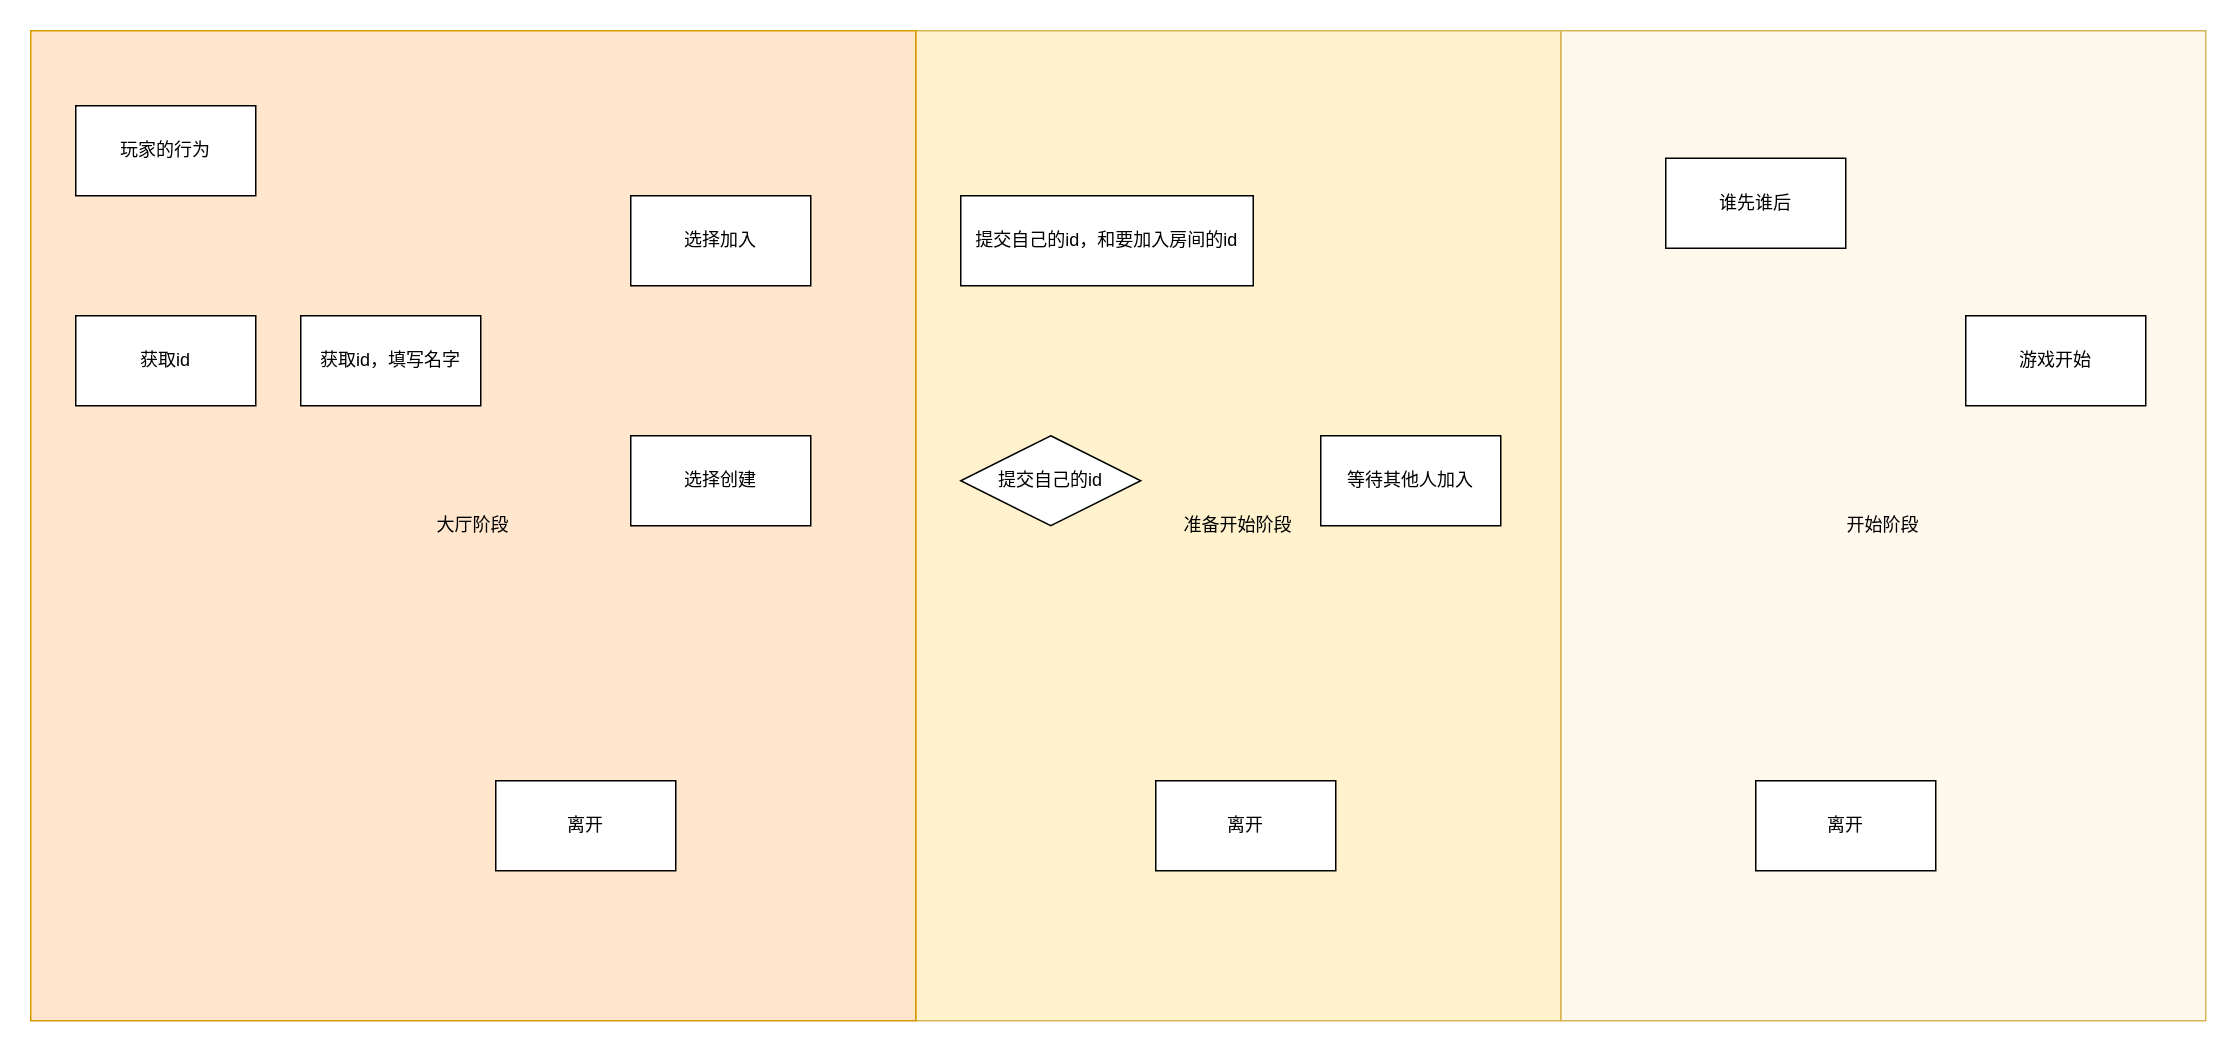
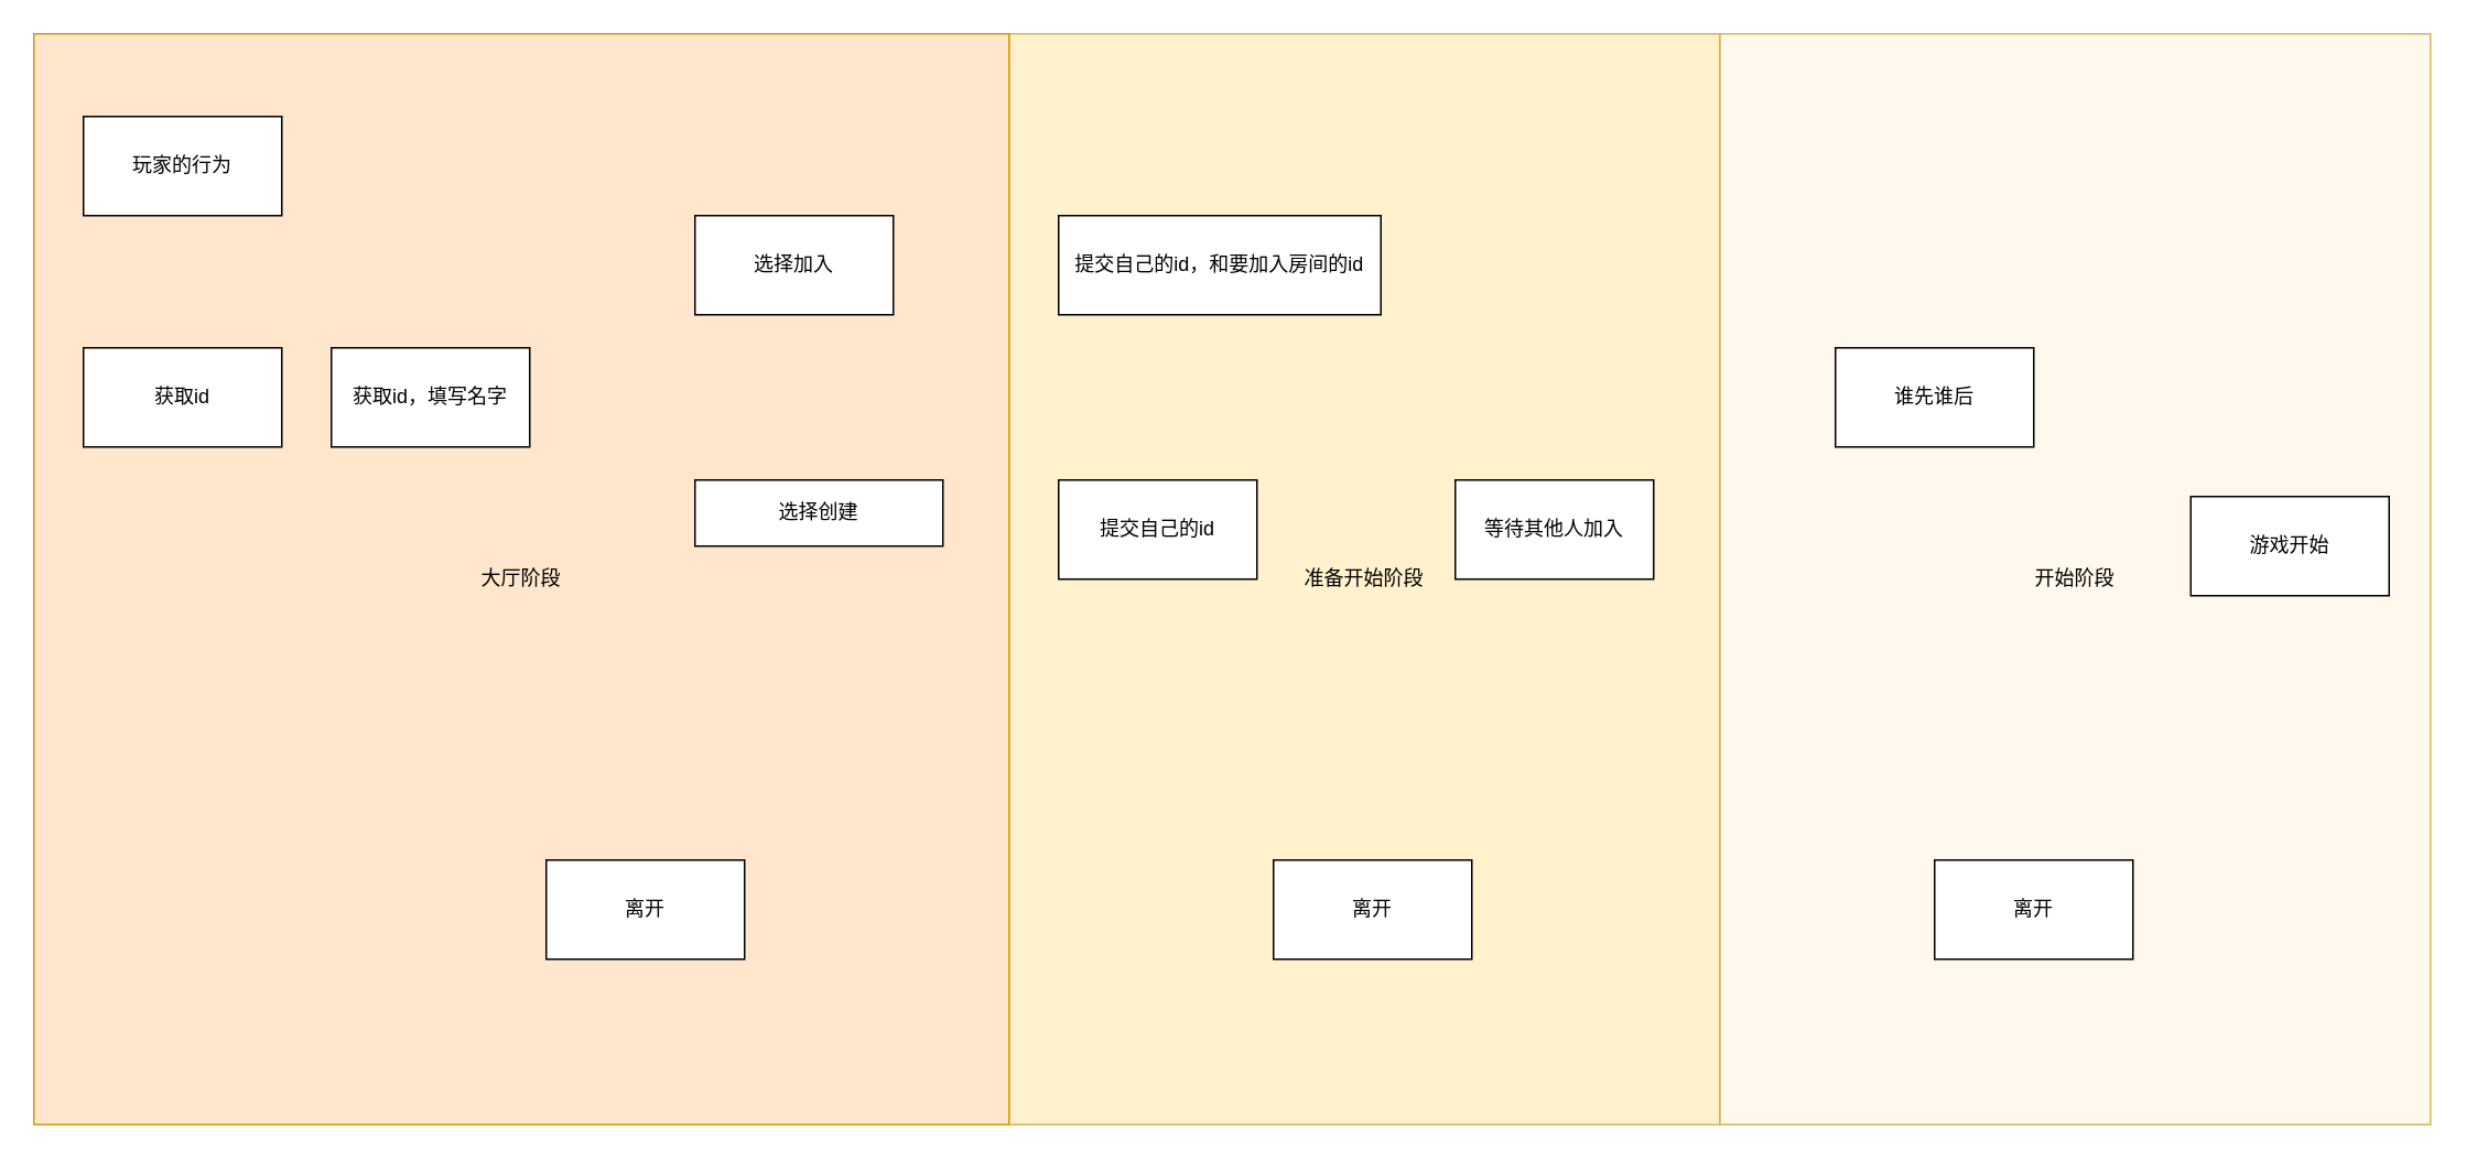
  <mxCell id="0" />
  <mxCell id="1" parent="0" />
  <mxCell id="2" value="开始阶段" style="rounded=0;whiteSpace=wrap;html=1;strokeColor=#d6b656;fillColor=#FFF8ED;" vertex="1" parent="1"><mxGeometry x="1040" y="20" width="430" height="660" as="geometry" /></mxCell>
  <mxCell id="3" value="准备开始阶段" style="rounded=0;whiteSpace=wrap;html=1;fillColor=#fff2cc;strokeColor=#d6b656;" vertex="1" parent="1"><mxGeometry x="610" y="20" width="430" height="660" as="geometry" /></mxCell>
  <mxCell id="4" value="大厅阶段" style="rounded=0;whiteSpace=wrap;html=1;fillColor=#ffe6cc;strokeColor=#d79b00;" vertex="1" parent="1"><mxGeometry x="20" y="20" width="590" height="660" as="geometry" /></mxCell>
  <mxCell id="5" value="玩家的行为" style="rounded=0;whiteSpace=wrap;html=1;" vertex="1" parent="1"><mxGeometry x="50" y="70" width="120" height="60" as="geometry" /></mxCell>
  <mxCell id="6" value="获取id" style="rounded=0;whiteSpace=wrap;html=1;" vertex="1" parent="1"><mxGeometry x="50" y="210" width="120" height="60" as="geometry" /></mxCell>
  <mxCell id="7" value="选择加入" style="rounded=0;whiteSpace=wrap;html=1;" vertex="1" parent="1"><mxGeometry x="420" y="130" width="120" height="60" as="geometry" /></mxCell>
  <mxCell id="8" value="获取id，填写名字" style="rounded=0;whiteSpace=wrap;html=1;" vertex="1" parent="1"><mxGeometry x="200" y="210" width="120" height="60" as="geometry" /></mxCell>
- <mxCell id="9" value="选择创建" style="rounded=0;whiteSpace=wrap;html=1;" vertex="1" parent="1"><mxGeometry x="420" y="290" width="120" height="60" as="geometry" /></mxCell>
+ <mxCell id="9" value="选择创建" style="rounded=0;whiteSpace=wrap;html=1;" vertex="1" parent="1"><mxGeometry x="420" y="290" width="150" height="40" as="geometry" /></mxCell>
  <mxCell id="10" value="离开" style="rounded=0;whiteSpace=wrap;html=1;" vertex="1" parent="1"><mxGeometry x="330" y="520" width="120" height="60" as="geometry" /></mxCell>
  <mxCell id="11" value="提交自己的id，和要加入房间的id" style="rounded=0;whiteSpace=wrap;html=1;" vertex="1" parent="1"><mxGeometry x="640" y="130" width="195" height="60" as="geometry" /></mxCell>
- <mxCell id="12" value="提交自己的id" style="rhombus;whiteSpace=wrap;html=1;" vertex="1" parent="1"><mxGeometry x="640" y="290" width="120" height="60" as="geometry" /></mxCell>
- <mxCell id="13" value="游戏开始" style="rounded=0;whiteSpace=wrap;html=1;" vertex="1" parent="1"><mxGeometry x="1310" y="210" width="120" height="60" as="geometry" /></mxCell>
+ <mxCell id="12" value="提交自己的id" style="rounded=0;whiteSpace=wrap;html=1;" vertex="1" parent="1"><mxGeometry x="640" y="290" width="120" height="60" as="geometry" /></mxCell>
+ <mxCell id="13" value="游戏开始" style="rounded=0;whiteSpace=wrap;html=1;" vertex="1" parent="1"><mxGeometry x="1325" y="300" width="120" height="60" as="geometry" /></mxCell>
  <mxCell id="14" value="等待其他人加入" style="rounded=0;whiteSpace=wrap;html=1;" vertex="1" parent="1"><mxGeometry x="880" y="290" width="120" height="60" as="geometry" /></mxCell>
- <mxCell id="15" value="谁先谁后" style="rounded=0;whiteSpace=wrap;html=1;" vertex="1" parent="1"><mxGeometry x="1110" y="105" width="120" height="60" as="geometry" /></mxCell>
+ <mxCell id="15" value="谁先谁后" style="rounded=0;whiteSpace=wrap;html=1;" vertex="1" parent="1"><mxGeometry x="1110" y="210" width="120" height="60" as="geometry" /></mxCell>
  <mxCell id="16" value="离开" style="rounded=0;whiteSpace=wrap;html=1;" vertex="1" parent="1"><mxGeometry x="770" y="520" width="120" height="60" as="geometry" /></mxCell>
  <mxCell id="17" value="离开" style="rounded=0;whiteSpace=wrap;html=1;" vertex="1" parent="1"><mxGeometry x="1170" y="520" width="120" height="60" as="geometry" /></mxCell>
